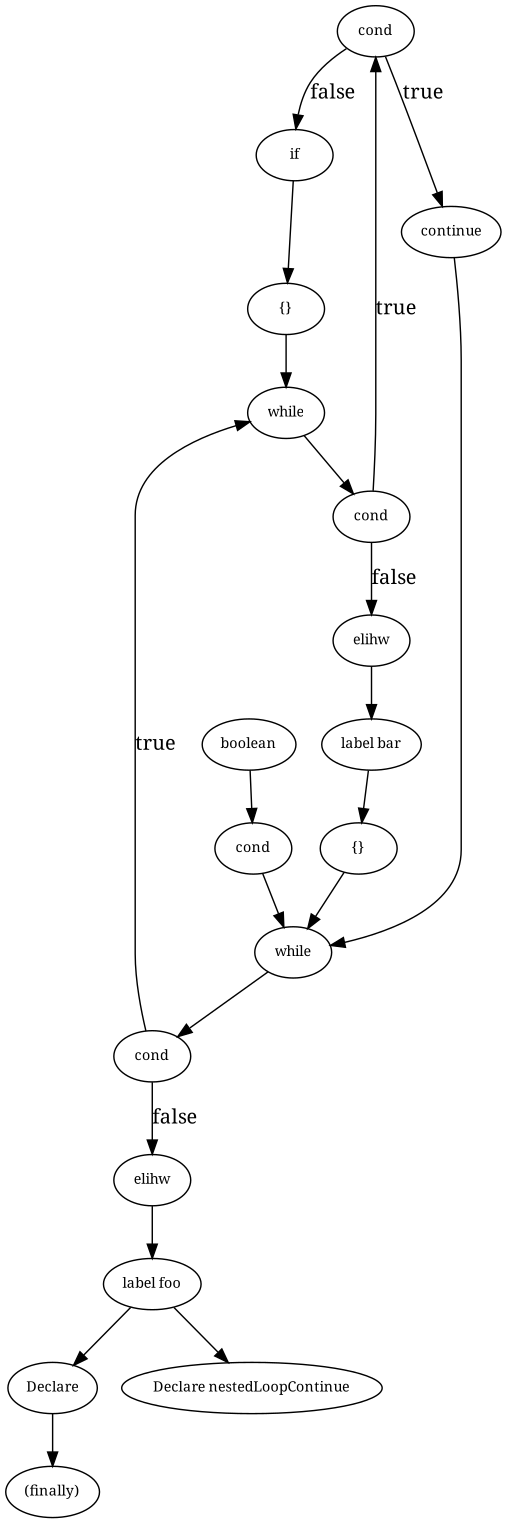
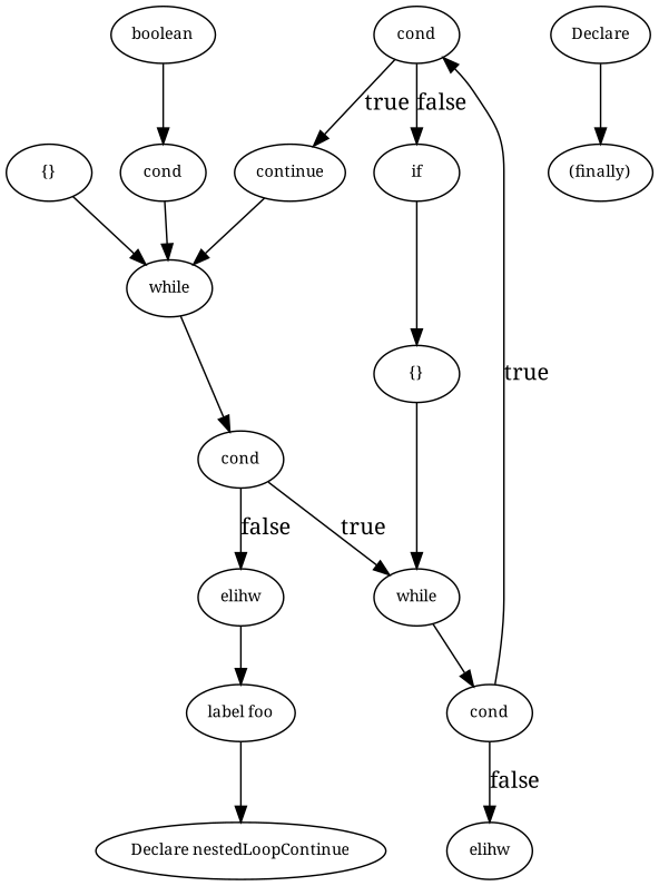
  digraph {
    fontname="Noto Serif"
    node [fontname="Noto Serif" fontsize=10]
    edge [fontname="Noto Serif"]
    n1 [label=cond]
    n2 [label=if]
    n3 [label=continue]
    n4 [label="{}"]
    n5 [label=while]
    n6 [label=while]
    n7 [label=cond]
    n8 [label=elihw]
-   n9 [label="label bar"]
    n10 [label="{}"]
    n11 [label=cond]
    n12 [label=elihw]
    n13 [label="label foo"]
    n14 [label=Declare]
    n15 [label="Declare nestedLoopContinue"]
    n16 [label="(finally)"]
    n17 [label=cond]
    n18 [label=boolean]
    n1 -> n2 [label=false]
    n1 -> n3 [label=true]
    n2 -> n4
    n3 -> n5
    n4 -> n6
    n5 -> n11
    n6 -> n7
    n7 -> n1 [label=true]
    n7 -> n8 [label=false]
-   n8 -> n9
-   n9 -> n10
    n10 -> n5
    n11 -> n6 [label=true]
    n11 -> n12 [label=false]
    n12 -> n13
-   n13 -> n14
    n13 -> n15
    n14 -> n16
    n17 -> n5
    n18 -> n17
  }
